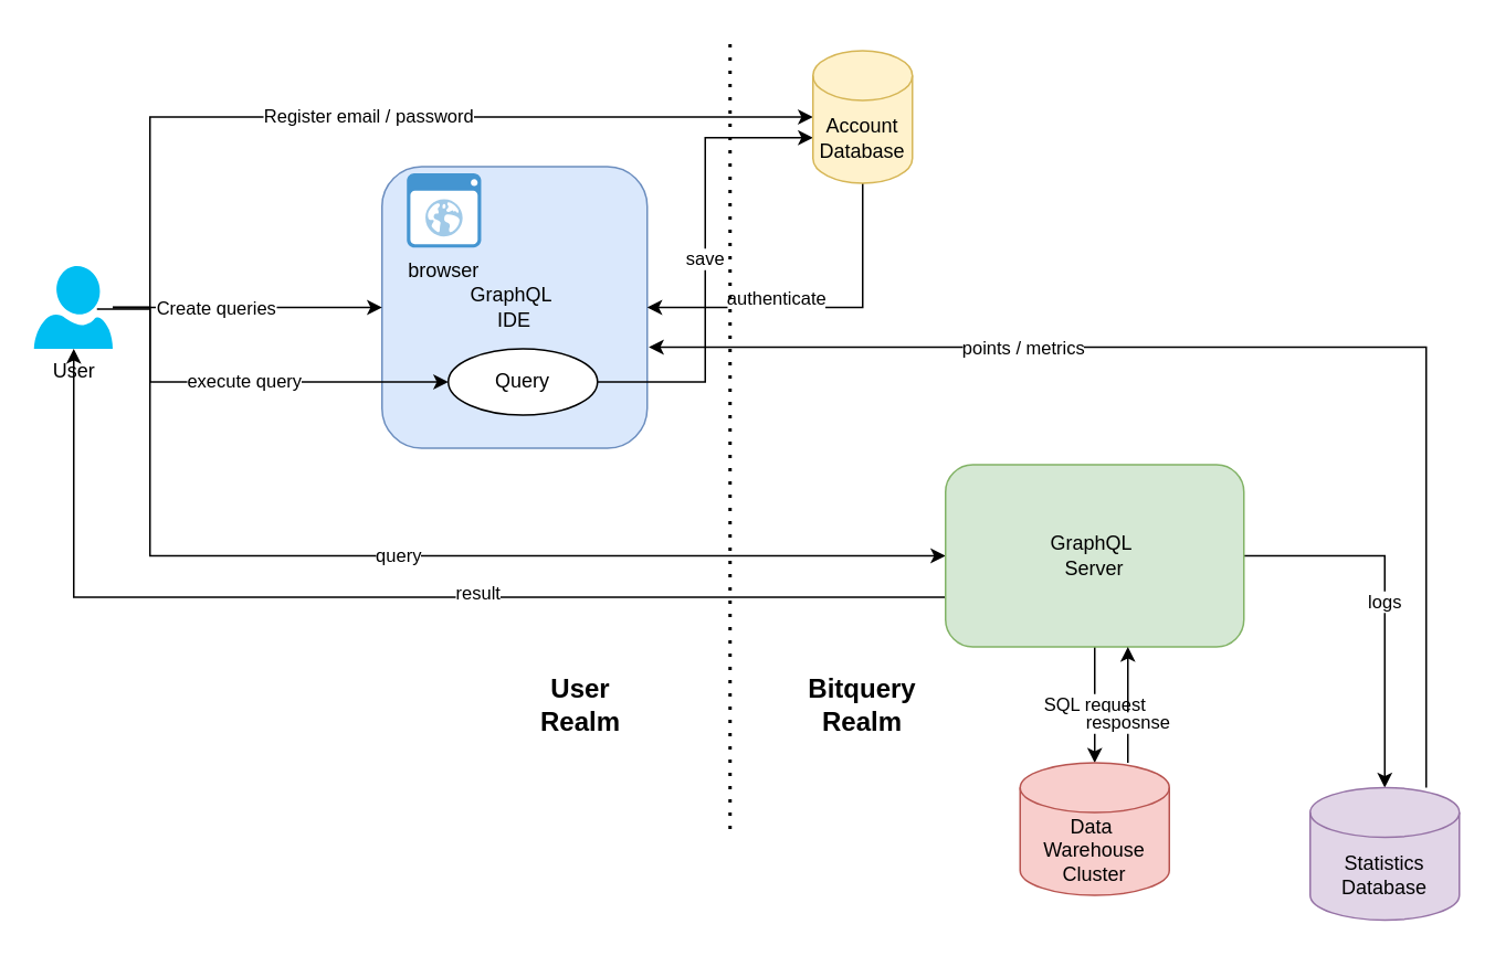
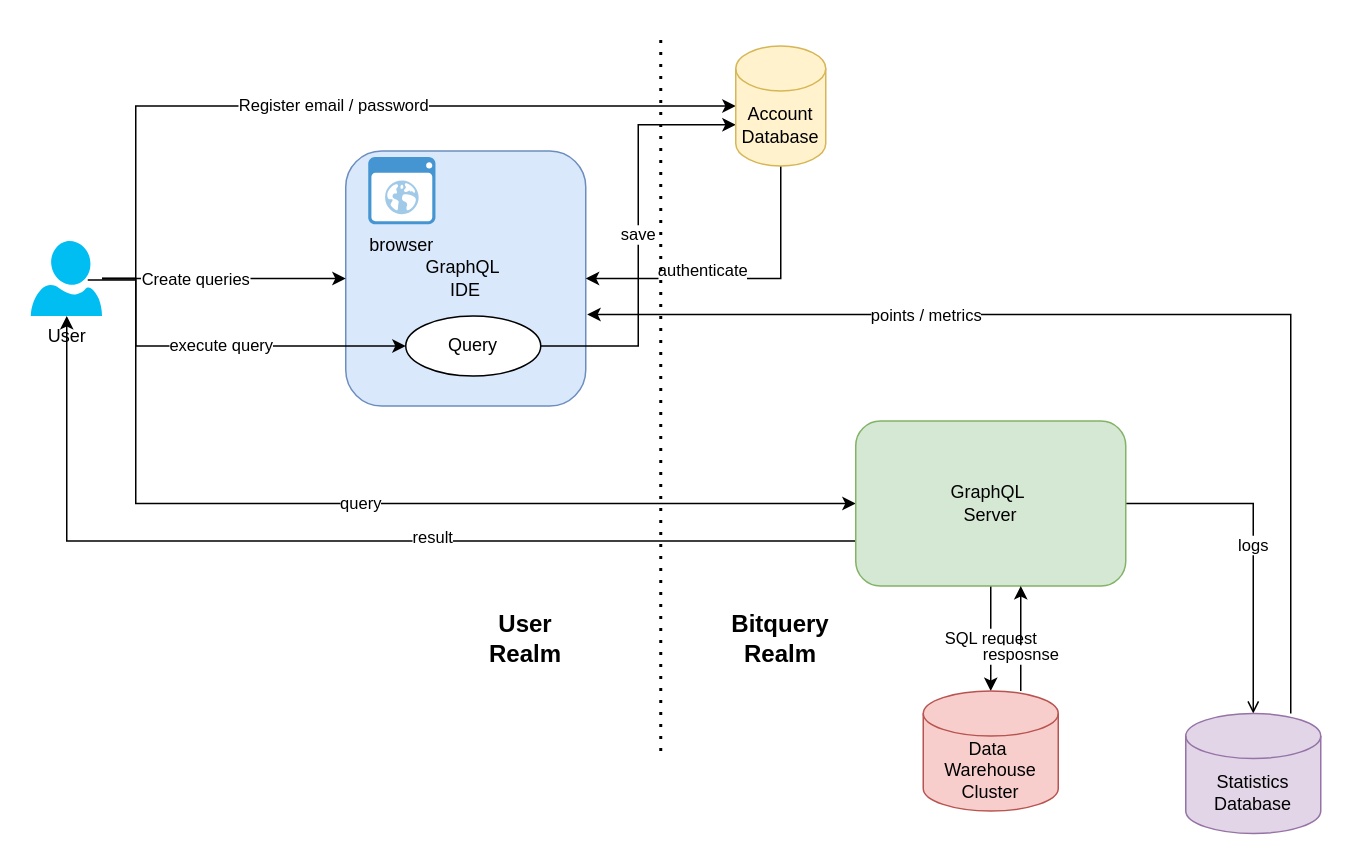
  <mxCell id="0" />
  <mxCell id="1" parent="0" />
  <mxCell id="2" value="GraphQL&amp;nbsp;&lt;br&gt;IDE" style="rounded=1;whiteSpace=wrap;html=1;fillColor=#dae8fc;strokeColor=#6c8ebf;" vertex="1" parent="1"><mxGeometry x="230" y="100" width="160" height="170" as="geometry" /></mxCell>
  <mxCell id="3" style="edgeStyle=orthogonalEdgeStyle;rounded=0;orthogonalLoop=1;jettySize=auto;html=1;" edge="1" parent="1" source="7" target="2"><mxGeometry relative="1" as="geometry" /></mxCell>
  <mxCell id="4" value="Create queries" style="edgeLabel;html=1;align=center;verticalAlign=middle;resizable=0;points=[];" vertex="1" connectable="0" parent="3"><mxGeometry x="-0.254" y="1" relative="1" as="geometry"><mxPoint x="1" y="1" as="offset" /></mxGeometry></mxCell>
  <mxCell id="5" value="execute query" style="edgeStyle=orthogonalEdgeStyle;rounded=0;orthogonalLoop=1;jettySize=auto;html=1;" edge="1" parent="1" source="7" target="10"><mxGeometry relative="1" as="geometry"><Array as="points"><mxPoint x="90" y="185" /><mxPoint x="90" y="230" /></Array></mxGeometry></mxCell>
  <mxCell id="6" value="Register email / password" style="edgeStyle=orthogonalEdgeStyle;rounded=0;orthogonalLoop=1;jettySize=auto;html=1;entryX=0;entryY=0.5;entryDx=0;entryDy=0;entryPerimeter=0;" edge="1" parent="1" source="7" target="12"><mxGeometry relative="1" as="geometry"><Array as="points"><mxPoint x="90" y="185" /><mxPoint x="90" y="70" /></Array></mxGeometry></mxCell>
  <mxCell id="7" value="User" style="verticalLabelPosition=bottom;html=1;verticalAlign=top;align=center;strokeColor=none;fillColor=#00BEF2;shape=mxgraph.azure.user;" vertex="1" parent="1"><mxGeometry x="20" y="160" width="47.5" height="50" as="geometry" /></mxCell>
  <mxCell id="8" value="query" style="edgeStyle=orthogonalEdgeStyle;rounded=0;orthogonalLoop=1;jettySize=auto;html=1;entryX=0;entryY=0.5;entryDx=0;entryDy=0;exitX=0.8;exitY=0.52;exitDx=0;exitDy=0;exitPerimeter=0;" edge="1" parent="1" source="7" target="18"><mxGeometry relative="1" as="geometry"><Array as="points"><mxPoint x="90" y="186" /><mxPoint x="90" y="335" /></Array></mxGeometry></mxCell>
  <mxCell id="9" value="save" style="edgeStyle=orthogonalEdgeStyle;rounded=0;orthogonalLoop=1;jettySize=auto;html=1;entryX=0;entryY=0;entryDx=0;entryDy=52.5;entryPerimeter=0;fontSize=11;" edge="1" parent="1" source="10" target="12"><mxGeometry relative="1" as="geometry" /></mxCell>
  <mxCell id="10" value="Query" style="ellipse;whiteSpace=wrap;html=1;" vertex="1" parent="1"><mxGeometry x="270" y="210" width="90" height="40" as="geometry" /></mxCell>
  <mxCell id="11" value="authenticate" style="edgeStyle=orthogonalEdgeStyle;rounded=0;orthogonalLoop=1;jettySize=auto;html=1;entryX=1;entryY=0.5;entryDx=0;entryDy=0;" edge="1" parent="1" source="12" target="2"><mxGeometry x="0.243" y="-5" relative="1" as="geometry"><Array as="points"><mxPoint x="520" y="185" /></Array><mxPoint as="offset" /></mxGeometry></mxCell>
  <mxCell id="12" value="Account&lt;br&gt;Database" style="shape=cylinder3;whiteSpace=wrap;html=1;boundedLbl=1;backgroundOutline=1;size=15;fillColor=#fff2cc;strokeColor=#d6b656;" vertex="1" parent="1"><mxGeometry x="490" y="30" width="60" height="80" as="geometry" /></mxCell>
  <mxCell id="13" value="browser" style="shadow=0;dashed=0;html=1;strokeColor=none;fillColor=#4495D1;labelPosition=center;verticalLabelPosition=bottom;verticalAlign=top;align=center;outlineConnect=0;shape=mxgraph.veeam.2d.web_ui;" vertex="1" parent="1"><mxGeometry x="245" y="104" width="44.8" height="44.8" as="geometry" /></mxCell>
  <mxCell id="14" style="edgeStyle=orthogonalEdgeStyle;rounded=0;orthogonalLoop=1;jettySize=auto;html=1;" edge="1" parent="1" source="18" target="7"><mxGeometry relative="1" as="geometry"><Array as="points"><mxPoint x="44" y="360" /></Array></mxGeometry></mxCell>
  <mxCell id="15" value="result" style="edgeLabel;html=1;align=center;verticalAlign=middle;resizable=0;points=[];" vertex="1" connectable="0" parent="14"><mxGeometry x="-0.162" y="-3" relative="1" as="geometry"><mxPoint as="offset" /></mxGeometry></mxCell>
  <mxCell id="16" value="SQL request" style="edgeStyle=orthogonalEdgeStyle;rounded=0;orthogonalLoop=1;jettySize=auto;html=1;entryX=0.5;entryY=0;entryDx=0;entryDy=0;entryPerimeter=0;" edge="1" parent="1" source="18" target="21"><mxGeometry relative="1" as="geometry" /></mxCell>
- <mxCell id="17" value="logs" style="edgeStyle=orthogonalEdgeStyle;rounded=0;orthogonalLoop=1;jettySize=auto;html=1;entryX=0.5;entryY=0;entryDx=0;entryDy=0;entryPerimeter=0;fontSize=11;" edge="1" parent="1" source="18" target="27"><mxGeometry relative="1" as="geometry" /></mxCell>
+ <mxCell id="17" value="logs" style="edgeStyle=orthogonalEdgeStyle;rounded=0;orthogonalLoop=1;jettySize=auto;html=1;entryX=0.5;entryY=0;entryDx=0;entryDy=0;entryPerimeter=0;fontSize=11;endArrow=open;" edge="1" parent="1" source="18" target="27"><mxGeometry relative="1" as="geometry" /></mxCell>
  <mxCell id="18" value="GraphQL&amp;nbsp;&lt;br&gt;Server" style="rounded=1;whiteSpace=wrap;html=1;fillColor=#d5e8d4;strokeColor=#82b366;" vertex="1" parent="1"><mxGeometry x="570" y="280" width="180" height="110" as="geometry" /></mxCell>
  <mxCell id="19" style="edgeStyle=orthogonalEdgeStyle;rounded=0;orthogonalLoop=1;jettySize=auto;html=1;" edge="1" parent="1" source="21"><mxGeometry relative="1" as="geometry"><mxPoint x="680" y="390" as="targetPoint" /><Array as="points"><mxPoint x="680" y="390" /></Array></mxGeometry></mxCell>
  <mxCell id="20" value="resposnse" style="edgeLabel;html=1;align=center;verticalAlign=middle;resizable=0;points=[];" vertex="1" connectable="0" parent="19"><mxGeometry x="-0.271" y="1" relative="1" as="geometry"><mxPoint y="1" as="offset" /></mxGeometry></mxCell>
  <mxCell id="21" value="Data&amp;nbsp;&lt;br&gt;Warehouse&lt;br&gt;Cluster" style="shape=cylinder3;whiteSpace=wrap;html=1;boundedLbl=1;backgroundOutline=1;size=15;fillColor=#f8cecc;strokeColor=#b85450;" vertex="1" parent="1"><mxGeometry x="615" y="460" width="90" height="80" as="geometry" /></mxCell>
  <mxCell id="22" value="" style="endArrow=none;dashed=1;html=1;dashPattern=1 3;strokeWidth=2;rounded=0;" edge="1" parent="1"><mxGeometry width="50" height="50" relative="1" as="geometry"><mxPoint x="440" y="500" as="sourcePoint" /><mxPoint x="440" y="20" as="targetPoint" /></mxGeometry></mxCell>
  <mxCell id="23" value="User&lt;br style=&quot;font-size: 16px;&quot;&gt;Realm" style="text;html=1;strokeColor=none;fillColor=none;align=center;verticalAlign=middle;whiteSpace=wrap;rounded=0;fontStyle=1;fontSize=16;" vertex="1" parent="1"><mxGeometry x="320" y="410" width="60" height="30" as="geometry" /></mxCell>
  <mxCell id="24" value="Bitquery&lt;br style=&quot;font-size: 16px;&quot;&gt;Realm" style="text;html=1;strokeColor=none;fillColor=none;align=center;verticalAlign=middle;whiteSpace=wrap;rounded=0;fontStyle=1;fontSize=16;" vertex="1" parent="1"><mxGeometry x="490" y="410" width="60" height="30" as="geometry" /></mxCell>
  <mxCell id="25" style="edgeStyle=orthogonalEdgeStyle;rounded=0;orthogonalLoop=1;jettySize=auto;html=1;entryX=1.006;entryY=0.641;entryDx=0;entryDy=0;entryPerimeter=0;fontSize=11;" edge="1" parent="1" source="27" target="2"><mxGeometry relative="1" as="geometry"><Array as="points"><mxPoint x="860" y="209" /></Array></mxGeometry></mxCell>
  <mxCell id="26" value="points / metrics" style="edgeLabel;html=1;align=center;verticalAlign=middle;resizable=0;points=[];fontSize=11;" vertex="1" connectable="0" parent="25"><mxGeometry x="0.386" y="1" relative="1" as="geometry"><mxPoint as="offset" /></mxGeometry></mxCell>
  <mxCell id="27" value="Statistics&lt;br&gt;Database" style="shape=cylinder3;whiteSpace=wrap;html=1;boundedLbl=1;backgroundOutline=1;size=15;fillColor=#e1d5e7;strokeColor=#9673a6;" vertex="1" parent="1"><mxGeometry x="790" y="475" width="90" height="80" as="geometry" /></mxCell>
